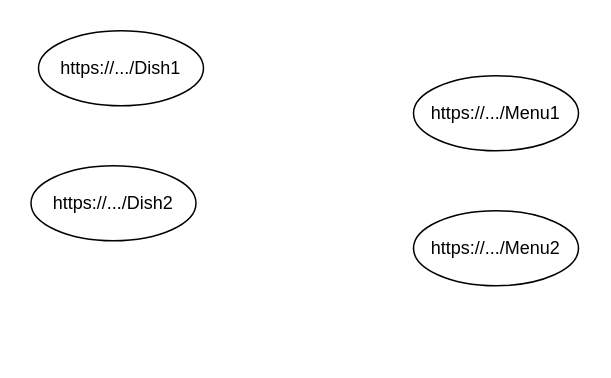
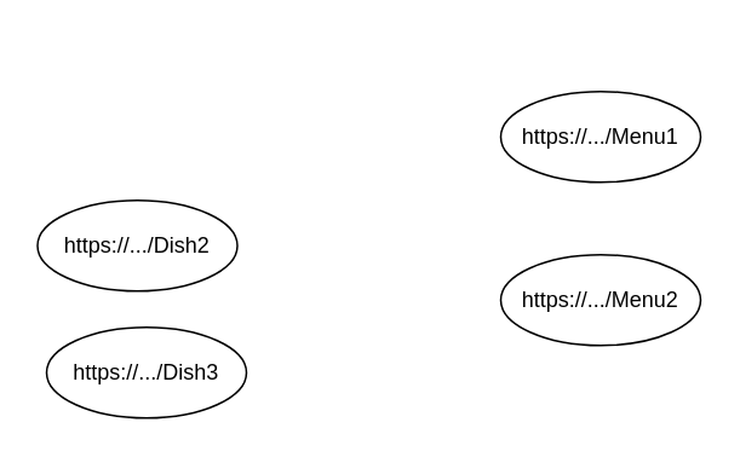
  <mxCell id="0" />
  <mxCell id="1" parent="0" />
- <mxCell id="2" value="https://.../Dish1" style="ellipse;whiteSpace=wrap;html=1;" vertex="1" parent="1"><mxGeometry x="25" y="20" width="110" height="50" as="geometry" /></mxCell>
  <mxCell id="3" value="https://.../Dish2" style="ellipse;whiteSpace=wrap;html=1;" vertex="1" parent="1"><mxGeometry x="20" y="110" width="110" height="50" as="geometry" /></mxCell>
+ <mxCell id="4" value="https://.../Dish3" style="ellipse;whiteSpace=wrap;html=1;" vertex="1" parent="1"><mxGeometry x="25" y="180" width="110" height="50" as="geometry" /></mxCell>
  <mxCell id="5" value="https://.../Menu1" style="ellipse;whiteSpace=wrap;html=1;" vertex="1" parent="1"><mxGeometry x="275" y="50" width="110" height="50" as="geometry" /></mxCell>
  <mxCell id="6" value="https://.../Menu2" style="ellipse;whiteSpace=wrap;html=1;" vertex="1" parent="1"><mxGeometry x="275" y="140" width="110" height="50" as="geometry" /></mxCell>
